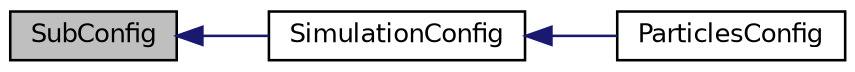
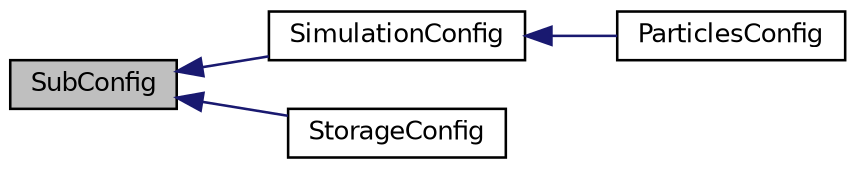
  digraph {
    rankdir=LR
    node [color=black fillcolor=white fontname=Helvetica fontsize=10 shape=record style=filled]
    edge [color=midnightblue dir=back fontname=Helvetica fontsize=10 labelfontname=Helvetica labelfontsize=10 style=solid]
    n1 [fillcolor=grey75 fontcolor=black height=0.2 label=SubConfig width=0.4]
    n2 [height=0.2 label=SimulationConfig width=0.4]
+   n3 [height=0.2 label=StorageConfig width=0.4]
    n4 [height=0.2 label=ParticlesConfig width=0.4]
    n1 -> n2
+   n1 -> n3
    n2 -> n4
  }
